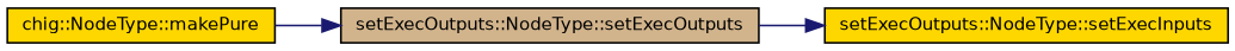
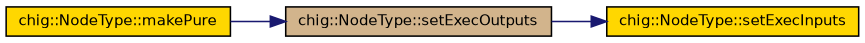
  digraph {
    rankdir=LR
    node [color=black fillcolor=gold fontname=Helvetica fontsize=10 shape=record style=filled]
    edge [color=midnightblue fontname=Helvetica fontsize=10 labelfontname=Helvetica labelfontsize=10 style=solid]
    n1 [fontcolor=black height=0.2 label="chig::NodeType::makePure" width=0.4]
-   n2 [fillcolor=tan height=0.2 label="setExecOutputs::NodeType::setExecOutputs" width=0.4]
-   n3 [height=0.2 label="setExecOutputs::NodeType::setExecInputs" width=0.4]
+   n2 [fillcolor=tan height=0.2 label="chig::NodeType::setExecOutputs" width=0.4]
+   n3 [height=0.2 label="chig::NodeType::setExecInputs" width=0.4]
    n1 -> n2
    n2 -> n3
  }
